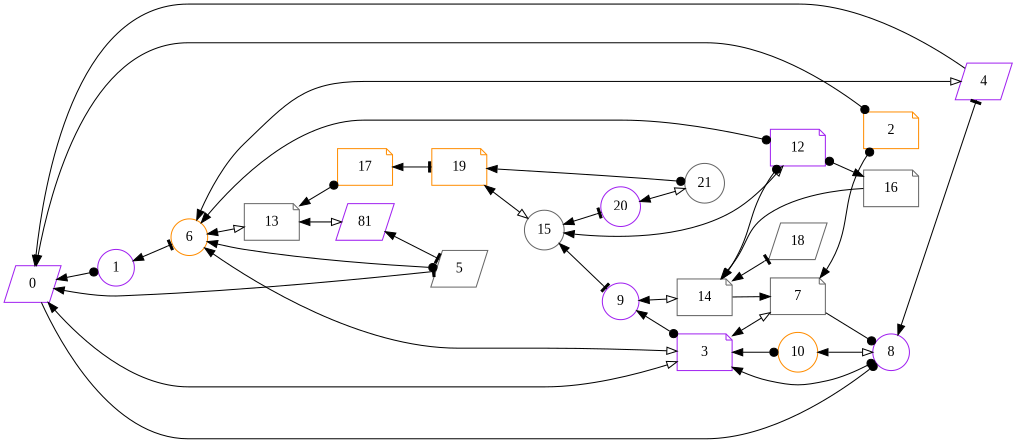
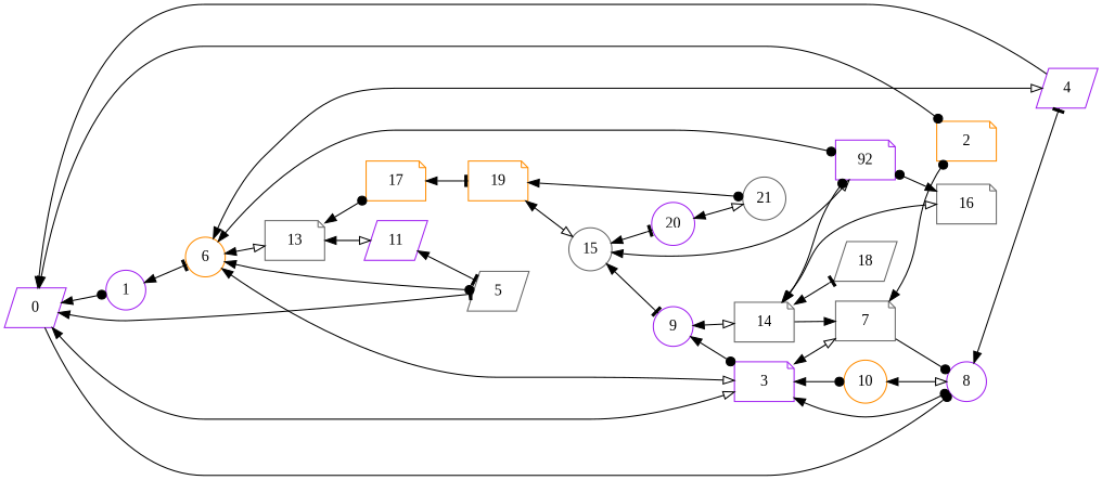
  digraph {
    concentrate=true
    fontname="Liberation Serif"
    rankdir=LR
    node [color=purple fontname="Liberation Serif" shape=note]
    edge [fontname="Liberation Serif"]
    0 [shape=parallelogram]
    1 [shape=circle]
    2 [color=darkorange]
    3
    5 [color=gray40 shape=parallelogram]
    8 [shape=circle]
    6 [color=darkorange shape=circle]
    7 [color=gray40]
    9 [shape=circle]
    10 [color=darkorange shape=circle]
    4 [shape=parallelogram]
-   11 [shape=parallelogram label=81]
-   12
+   11 [shape=parallelogram]
+   12 [label=92]
    13 [color=gray40]
    14 [color=gray40]
    15 [color=gray40 shape=circle]
    16 [color=gray40]
    17 [color=darkorange]
    18 [color=gray40 shape=parallelogram]
    19 [color=darkorange]
    20 [shape=circle]
    21 [color=gray40 shape=circle]
    0 -> 1 [arrowhead=dot]
    0 -> 2 [arrowhead=dot]
    0 -> 3 [arrowhead=onormal]
    0 -> 5 [arrowhead=tee]
    0 -> 8 [arrowhead=dot]
    1 -> 0
    1 -> 6 [arrowhead=tee]
    2 -> 0
    2 -> 7
    3 -> 0
    3 -> 8 [arrowhead=dot]
    3 -> 6
    3 -> 7 [arrowhead=onormal]
    3 -> 9
    3 -> 10 [arrowhead=dot]
    5 -> 0
    5 -> 6
    5 -> 11
    8 -> 3
    8 -> 10
    8 -> 4 [arrowhead=tee]
    6 -> 1
    6 -> 3 [arrowhead=onormal]
    6 -> 5 [arrowhead=dot]
    6 -> 4 [arrowhead=onormal]
    6 -> 12 [arrowhead=dot]
    6 -> 13 [arrowhead=onormal]
    7 -> 2 [arrowhead=dot]
    7 -> 3
    7 -> 8 [arrowhead=dot]
    9 -> 3 [arrowhead=dot]
    9 -> 14 [arrowhead=onormal]
    9 -> 15
    10 -> 3
    10 -> 8 [arrowhead=onormal]
    4 -> 0
    4 -> 8
    4 -> 6
    11 -> 5 [arrowhead=tee]
    11 -> 13
    12 -> 6
    12 -> 14
    12 -> 15
    12 -> 16
    13 -> 6
    13 -> 11 [arrowhead=onormal]
    13 -> 17 [arrowhead=dot]
    14 -> 7
    14 -> 9
    14 -> 12 [arrowhead=dot]
+   14 -> 16 [arrowhead=onormal]
    14 -> 18 [arrowhead=tee]
    15 -> 9 [arrowhead=tee]
    15 -> 12 [arrowhead=onormal]
    15 -> 19
    15 -> 20 [arrowhead=tee]
    16 -> 12 [arrowhead=dot]
    16 -> 14
    17 -> 13
    17 -> 19 [arrowhead=tee]
    18 -> 14
    19 -> 15 [arrowhead=onormal]
    19 -> 17
    19 -> 21 [arrowhead=dot]
    20 -> 15
    20 -> 21 [arrowhead=onormal]
    21 -> 19
    21 -> 20
  }
